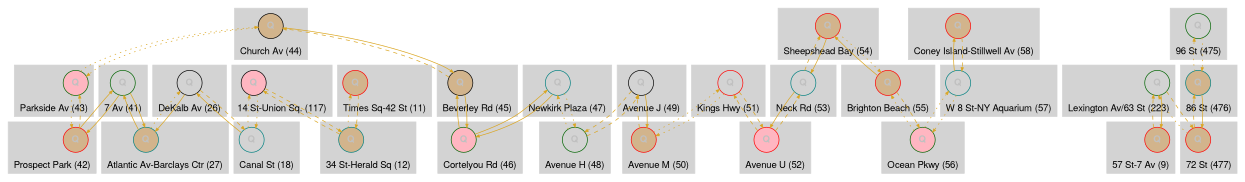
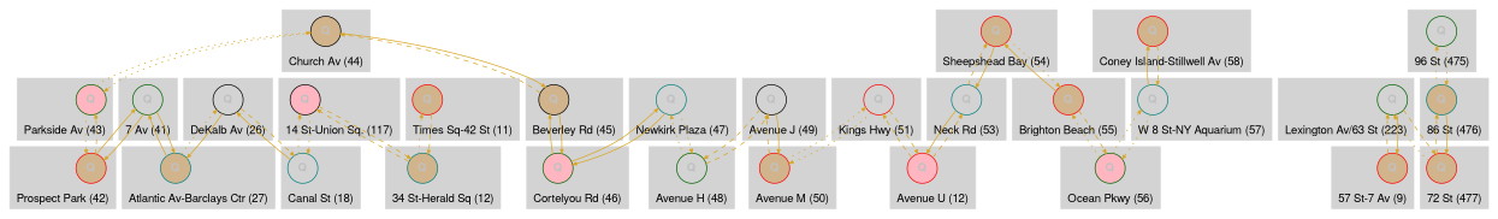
  digraph {
    fontname="Helvetica,Arial,sans-serif"
    node [color=red fillcolor=tan fontcolor=gray fontname="Helvetica,Arial,sans-serif bold" labelloc=c penwidth=1 shape=circle style=filled]
    edge [arrowsize=0.5 color=goldenrod fontcolor=goldenrod fontname="Helvetica,Arial,sans-serif" fontsize=8 penwidth=1 style=dotted]
    n1 [color=black label=Q]
    n2 [color=darkgreen fillcolor=lightgrey label=Q]
    n3 [color=teal fillcolor=lightgrey label=Q]
    n4 [fillcolor=lightgrey label=Q]
    n5 [label=Q]
    n6 [label=Q]
    n7 [color=black fillcolor=lightgrey label=Q]
    n8 [label=Q]
    n9 [label=Q]
    n10 [color=teal label=Q]
    n11 [color=teal fillcolor=lightgrey label=Q]
    n12 [color=darkgreen fillcolor=lightgrey label=Q]
    n13 [color=black fillcolor=lightpink label=Q]
    n14 [label=Q]
    n15 [label=Q]
    n16 [color=teal label=Q]
    n17 [color=darkgreen fillcolor=lightpink label=Q]
    n18 [color=black label=Q]
    n19 [color=darkgreen fillcolor=lightpink label=Q]
    n20 [color=darkgreen fillcolor=lightgrey label=Q]
    n21 [color=black fillcolor=lightgrey label=Q]
    n22 [label=Q]
    n23 [fillcolor=lightpink label=Q]
    n24 [color=teal fillcolor=lightgrey label=Q]
    n25 [color=darkgreen fillcolor=lightpink label=Q]
    n26 [color=darkgreen fillcolor=lightgrey label=Q]
    n27 [color=teal label=Q]
    n28 [label=Q]
    n29 [color=teal fillcolor=lightgrey label=Q]
    subgraph cluster_1 {
      color=lightgrey
      label="Church Av (44)"
      labelloc=b
      style=filled
      n1
    }
    subgraph cluster_2 {
      color=lightgrey
      label="7 Av (41)"
      labelloc=b
      style=filled
      n2
    }
    subgraph cluster_3 {
      color=lightgrey
      label="Newkirk Plaza (47)"
      labelloc=b
      style=filled
      n3
    }
    subgraph cluster_4 {
      color=lightgrey
      label="Kings Hwy (51)"
      labelloc=b
      style=filled
      n4
    }
    subgraph cluster_5 {
      color=lightgrey
      label="Sheepshead Bay (54)"
      labelloc=b
      style=filled
      n5
    }
    subgraph cluster_6 {
      color=lightgrey
      label="Brighton Beach (55)"
      labelloc=b
      style=filled
      n6
    }
    subgraph cluster_7 {
      color=lightgrey
      label="DeKalb Av (26)"
      labelloc=b
      style=filled
      n7
    }
    subgraph cluster_8 {
      color=lightgrey
      label="Prospect Park (42)"
      labelloc=b
      style=filled
      n8
    }
    subgraph cluster_9 {
      color=lightgrey
      label="Coney Island-Stillwell Av (58)"
      labelloc=b
      style=filled
      n9
    }
    subgraph cluster_10 {
      color=lightgrey
      label="Atlantic Av-Barclays Ctr (27)"
      labelloc=b
      style=filled
      n10
    }
    subgraph cluster_11 {
      color=lightgrey
      label="W 8 St-NY Aquarium (57)"
      labelloc=b
      style=filled
      n11
    }
    subgraph cluster_12 {
      color=lightgrey
      label="Lexington Av/63 St (223)"
      labelloc=b
      style=filled
      n12
    }
    subgraph cluster_13 {
      color=lightgrey
      label="14 St-Union Sq. (117)"
      labelloc=b
      style=filled
      n13
    }
    subgraph cluster_14 {
      color=lightgrey
      label="Times Sq-42 St (11)"
      labelloc=b
      style=filled
      n14
    }
    subgraph cluster_15 {
      color=lightgrey
      label="57 St-7 Av (9)"
      labelloc=b
      style=filled
      n15
    }
    subgraph cluster_16 {
      color=lightgrey
      label="34 St-Herald Sq (12)"
      labelloc=b
      style=filled
      n16
    }
    subgraph cluster_17 {
      color=lightgrey
      label="Parkside Av (43)"
      labelloc=b
      style=filled
      n17
    }
    subgraph cluster_18 {
      color=lightgrey
      label="Beverley Rd (45)"
      labelloc=b
      style=filled
      n18
    }
    subgraph cluster_19 {
      color=lightgrey
      label="Cortelyou Rd (46)"
      labelloc=b
      style=filled
      n19
    }
    subgraph cluster_20 {
      color=lightgrey
      label="Avenue H (48)"
      labelloc=b
      style=filled
      n20
    }
    subgraph cluster_21 {
      color=lightgrey
      label="Avenue J (49)"
      labelloc=b
      style=filled
      n21
    }
    subgraph cluster_22 {
      color=lightgrey
      label="Avenue M (50)"
      labelloc=b
      style=filled
      n22
    }
    subgraph cluster_23 {
      color=lightgrey
-     label="Avenue U (52)"
+     label="Avenue U (12)"
      labelloc=b
      style=filled
      n23
    }
    subgraph cluster_24 {
      color=lightgrey
      label="Neck Rd (53)"
      labelloc=b
      style=filled
      n24
    }
    subgraph cluster_25 {
      color=lightgrey
      label="Ocean Pkwy (56)"
      labelloc=b
      style=filled
      n25
    }
    subgraph cluster_26 {
      color=lightgrey
      label="96 St (475)"
      labelloc=b
      style=filled
      n26
    }
    subgraph cluster_27 {
      color=lightgrey
      label="86 St (476)"
      labelloc=b
      style=filled
      n27
    }
    subgraph cluster_28 {
      color=lightgrey
      label="72 St (477)"
      labelloc=b
      style=filled
      n28
    }
    subgraph cluster_29 {
      color=lightgrey
      label="Canal St (18)"
      labelloc=b
      style=filled
      n29
    }
    n1 -> n17
    n1 -> n18 [style=bold]
    n2 -> n8 [style=bold]
    n2 -> n10 [style=bold]
    n3 -> n19 [style=bold]
    n3 -> n20
    n4 -> n22
    n4 -> n23 [style=dashed]
    n5 -> n6
    n5 -> n24 [style=bold]
    n6 -> n5 [style=bold]
    n6 -> n25 [style=dashed]
    n7 -> n10 [style=bold]
    n7 -> n29 [style=dashed]
    n8 -> n2 [style=bold]
    n8 -> n17 [style=dashed]
    n9 -> n11 [style=dashed]
    n10 -> n2 [style=bold]
    n10 -> n7
    n11 -> n9 [style=bold]
    n11 -> n25
    n12 -> n15 [style=bold]
    n12 -> n28 [style=dashed]
    n13 -> n16 [style=dashed]
    n13 -> n29
    n14 -> n16 [style=dashed]
    n15 -> n12 [style=dashed]
    n16 -> n13 [style=dashed]
    n16 -> n14
    n17 -> n1
    n17 -> n8
    n18 -> n1 [style=dashed]
    n18 -> n19 [style=bold]
    n19 -> n3 [style=bold]
    n19 -> n18 [style=bold]
    n20 -> n3
    n20 -> n21 [style=dashed]
    n21 -> n20 [style=dashed]
    n21 -> n22 [style=bold]
    n22 -> n4
    n22 -> n21 [style=dashed]
    n23 -> n4 [style=dashed]
    n23 -> n24 [style=dashed]
    n24 -> n5 [style=dashed]
    n24 -> n23 [style=bold]
    n25 -> n6
    n25 -> n11
    n26 -> n27
    n27 -> n26
    n27 -> n28 [style=bold]
    n28 -> n12
    n28 -> n27 [style=dashed]
    n29 -> n7 [style=bold]
    n29 -> n13
  }
